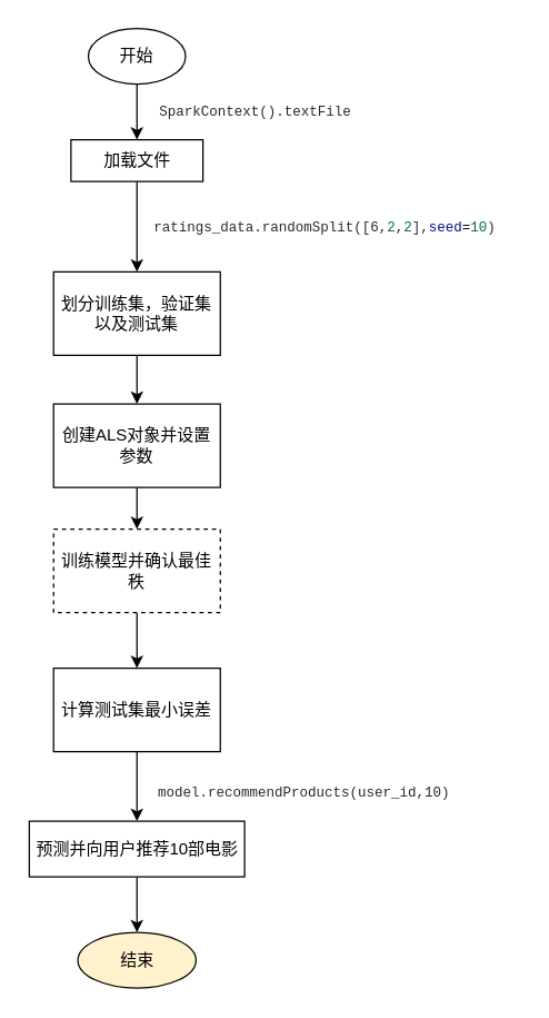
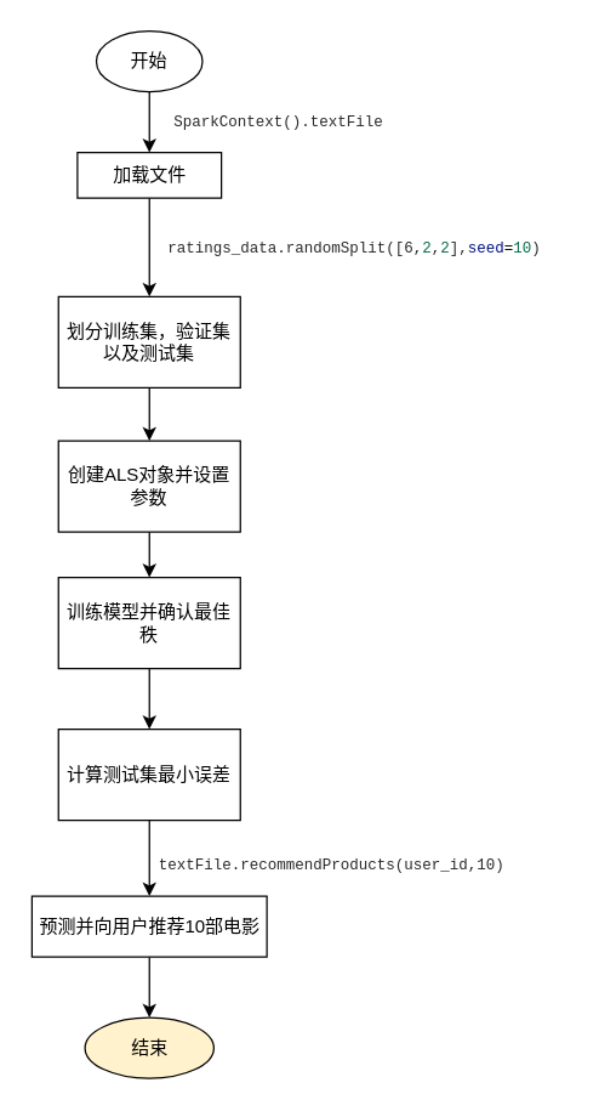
  <mxCell id="0" />
  <mxCell id="1" parent="0" />
  <mxCell id="2" value="" style="edgeStyle=orthogonalEdgeStyle;rounded=0;orthogonalLoop=1;jettySize=auto;html=1;" edge="1" parent="1" source="3" target="5"><mxGeometry relative="1" as="geometry" /></mxCell>
  <mxCell id="3" value="开始" style="ellipse;whiteSpace=wrap;html=1;" vertex="1" parent="1"><mxGeometry x="63" y="20" width="70" height="40" as="geometry" /></mxCell>
  <mxCell id="4" value="" style="edgeStyle=orthogonalEdgeStyle;rounded=0;orthogonalLoop=1;jettySize=auto;html=1;" edge="1" parent="1" source="5" target="7"><mxGeometry relative="1" as="geometry" /></mxCell>
  <mxCell id="5" value="加载文件" style="whiteSpace=wrap;html=1;" vertex="1" parent="1"><mxGeometry x="50.5" y="100" width="95" height="30" as="geometry" /></mxCell>
  <mxCell id="6" value="" style="edgeStyle=orthogonalEdgeStyle;rounded=0;orthogonalLoop=1;jettySize=auto;html=1;" edge="1" parent="1" source="7" target="9"><mxGeometry relative="1" as="geometry" /></mxCell>
  <mxCell id="7" value="划分训练集，验证集以及测试集" style="whiteSpace=wrap;html=1;" vertex="1" parent="1"><mxGeometry x="38" y="195" width="120" height="60" as="geometry" /></mxCell>
  <mxCell id="8" value="" style="edgeStyle=orthogonalEdgeStyle;rounded=0;orthogonalLoop=1;jettySize=auto;html=1;" edge="1" parent="1" source="9" target="11"><mxGeometry relative="1" as="geometry" /></mxCell>
  <mxCell id="9" value="创建ALS对象并设置参数" style="whiteSpace=wrap;html=1;" vertex="1" parent="1"><mxGeometry x="38" y="290" width="120" height="60" as="geometry" /></mxCell>
  <mxCell id="10" value="" style="edgeStyle=orthogonalEdgeStyle;rounded=0;orthogonalLoop=1;jettySize=auto;html=1;" edge="1" parent="1" source="11" target="15"><mxGeometry relative="1" as="geometry" /></mxCell>
- <mxCell id="11" value="训练模型并确认最佳秩" style="whiteSpace=wrap;html=1;dashed=1;" vertex="1" parent="1"><mxGeometry x="38" y="380" width="120" height="60" as="geometry" /></mxCell>
+ <mxCell id="11" value="训练模型并确认最佳秩" style="whiteSpace=wrap;html=1;" vertex="1" parent="1"><mxGeometry x="38" y="380" width="120" height="60" as="geometry" /></mxCell>
  <mxCell id="12" value="&lt;div style=&quot;color: rgb(41, 41, 41); background-color: rgb(255, 255, 255); font-family: Consolas, &amp;quot;Courier New&amp;quot;, monospace; line-height: 27px;&quot;&gt;&lt;font style=&quot;font-size: 10px;&quot;&gt;SparkContext().textFile&lt;/font&gt;&lt;/div&gt;" style="text;html=1;align=center;verticalAlign=middle;resizable=0;points=[];autosize=1;strokeColor=none;fillColor=none;" vertex="1" parent="1"><mxGeometry x="93" y="60" width="180" height="40" as="geometry" /></mxCell>
  <mxCell id="13" value="&lt;div style=&quot;color: rgb(41, 41, 41); background-color: rgb(255, 255, 255); font-family: Consolas, &amp;quot;Courier New&amp;quot;, monospace; line-height: 27px;&quot;&gt;&lt;font style=&quot;font-size: 10px;&quot;&gt;ratings_data.randomSplit([6,&lt;span style=&quot;color: rgb(9, 109, 72);&quot;&gt;2&lt;/span&gt;,&lt;span style=&quot;color: rgb(9, 109, 72);&quot;&gt;2&lt;/span&gt;],&lt;span style=&quot;color: rgb(0, 16, 128);&quot;&gt;seed&lt;/span&gt;&lt;span style=&quot;color: rgb(0, 0, 0);&quot;&gt;=&lt;/span&gt;&lt;span style=&quot;color: rgb(9, 109, 72);&quot;&gt;10&lt;/span&gt;)&lt;/font&gt;&lt;/div&gt;" style="text;html=1;align=center;verticalAlign=middle;resizable=0;points=[];autosize=1;strokeColor=none;fillColor=none;" vertex="1" parent="1"><mxGeometry x="93" y="143" width="280" height="40" as="geometry" /></mxCell>
  <mxCell id="14" value="" style="edgeStyle=orthogonalEdgeStyle;rounded=0;orthogonalLoop=1;jettySize=auto;html=1;" edge="1" parent="1" source="15" target="17"><mxGeometry relative="1" as="geometry" /></mxCell>
  <mxCell id="15" value="计算测试集最小误差" style="whiteSpace=wrap;html=1;" vertex="1" parent="1"><mxGeometry x="38" y="480" width="120" height="60" as="geometry" /></mxCell>
  <mxCell id="16" style="edgeStyle=orthogonalEdgeStyle;rounded=0;orthogonalLoop=1;jettySize=auto;html=1;exitX=0.5;exitY=1;exitDx=0;exitDy=0;entryX=0.5;entryY=0;entryDx=0;entryDy=0;" edge="1" parent="1" source="17" target="19"><mxGeometry relative="1" as="geometry" /></mxCell>
  <mxCell id="17" value="预测并向用户推荐10部电影" style="whiteSpace=wrap;html=1;" vertex="1" parent="1"><mxGeometry x="20.5" y="590" width="155" height="40" as="geometry" /></mxCell>
- <mxCell id="18" value="&lt;div style=&quot;color: rgb(41, 41, 41); background-color: rgb(255, 255, 255); font-family: Consolas, &amp;quot;Courier New&amp;quot;, monospace; line-height: 27px;&quot;&gt;&lt;font style=&quot;font-size: 10px;&quot;&gt;model.recommendProducts(user_id,10)&lt;/font&gt;&lt;/div&gt;" style="text;html=1;align=center;verticalAlign=middle;resizable=0;points=[];autosize=1;strokeColor=none;fillColor=none;" vertex="1" parent="1"><mxGeometry x="93" y="550" width="250" height="40" as="geometry" /></mxCell>
+ <mxCell id="18" value="&lt;div style=&quot;color: rgb(41, 41, 41); background-color: rgb(255, 255, 255); font-family: Consolas, &amp;quot;Courier New&amp;quot;, monospace; line-height: 27px;&quot;&gt;&lt;font style=&quot;font-size: 10px;&quot;&gt;textFile.recommendProducts(user_id,10)&lt;/font&gt;&lt;/div&gt;" style="text;html=1;align=center;verticalAlign=middle;resizable=0;points=[];autosize=1;strokeColor=none;fillColor=none;" vertex="1" parent="1"><mxGeometry x="93" y="550" width="250" height="40" as="geometry" /></mxCell>
  <mxCell id="19" value="结束" style="ellipse;whiteSpace=wrap;html=1;fillColor=#fff2cc;" vertex="1" parent="1"><mxGeometry x="55.5" y="670" width="85" height="40" as="geometry" /></mxCell>
